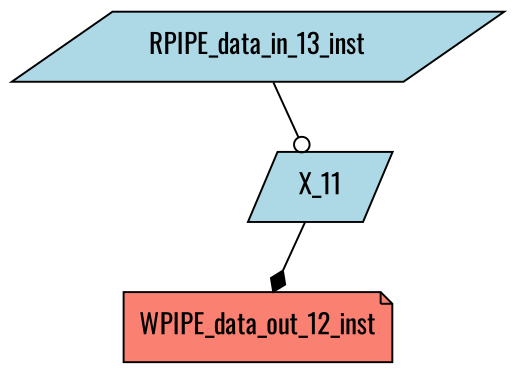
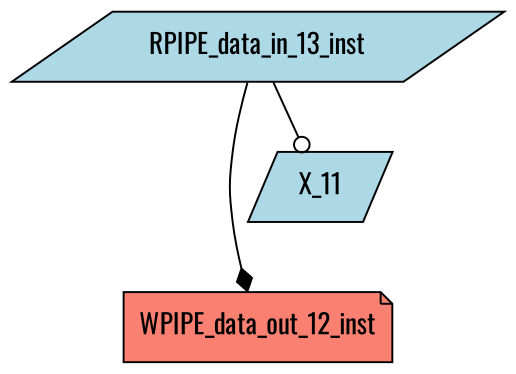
  digraph {
    fontname=Oswald
    node [fillcolor=lightblue fontname=Oswald shape=parallelogram style=filled]
    edge [fontname=Oswald]
    WPIPE_data_out_12_inst [fillcolor=salmon shape=note]
    X_11
    n3 [label=RPIPE_data_in_13_inst]
-   X_11 -> WPIPE_data_out_12_inst [arrowhead=diamond]
+   n3 -> WPIPE_data_out_12_inst [arrowhead=diamond]
    n3 -> X_11 [arrowhead=odot]
  }
